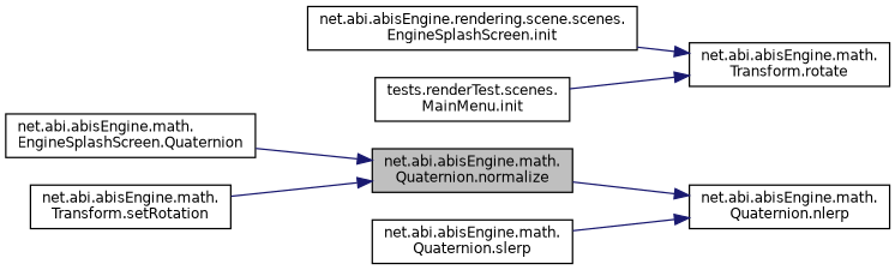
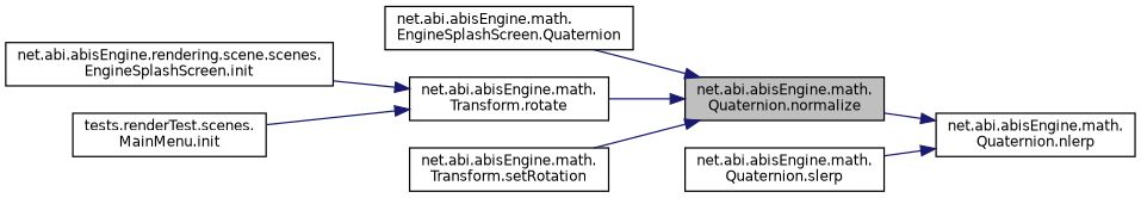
  digraph {
    rankdir=RL
    node [color=black fillcolor=white fontname=Helvetica fontsize=10 shape=record style=filled]
    edge [color=midnightblue dir=back fontname=Helvetica fontsize=10 labelfontname=Helvetica labelfontsize=10 style=solid]
    n1 [fillcolor=grey75 fontcolor=black height=0.2 label="net.abi.abisEngine.math.\lQuaternion.normalize" width=0.4]
    n2 [height=0.2 label="net.abi.abisEngine.math.\lEngineSplashScreen.Quaternion" width=0.4]
    n3 [height=0.2 label="net.abi.abisEngine.math.\lTransform.rotate" width=0.4]
    n4 [height=0.2 label="net.abi.abisEngine.math.\lTransform.setRotation" width=0.4]
    n5 [height=0.2 label="net.abi.abisEngine.math.\lQuaternion.nlerp" width=0.4]
    n6 [height=0.2 label="net.abi.abisEngine.math.\lQuaternion.slerp" width=0.4]
    n7 [height=0.2 label="net.abi.abisEngine.rendering.scene.scenes.\lEngineSplashScreen.init" width=0.4]
    n8 [height=0.2 label="tests.renderTest.scenes.\lMainMenu.init" width=0.4]
    n1 -> n2
+   n1 -> n3
    n1 -> n4
    n3 -> n7
    n3 -> n8
    n5 -> n1
    n5 -> n6
  }
